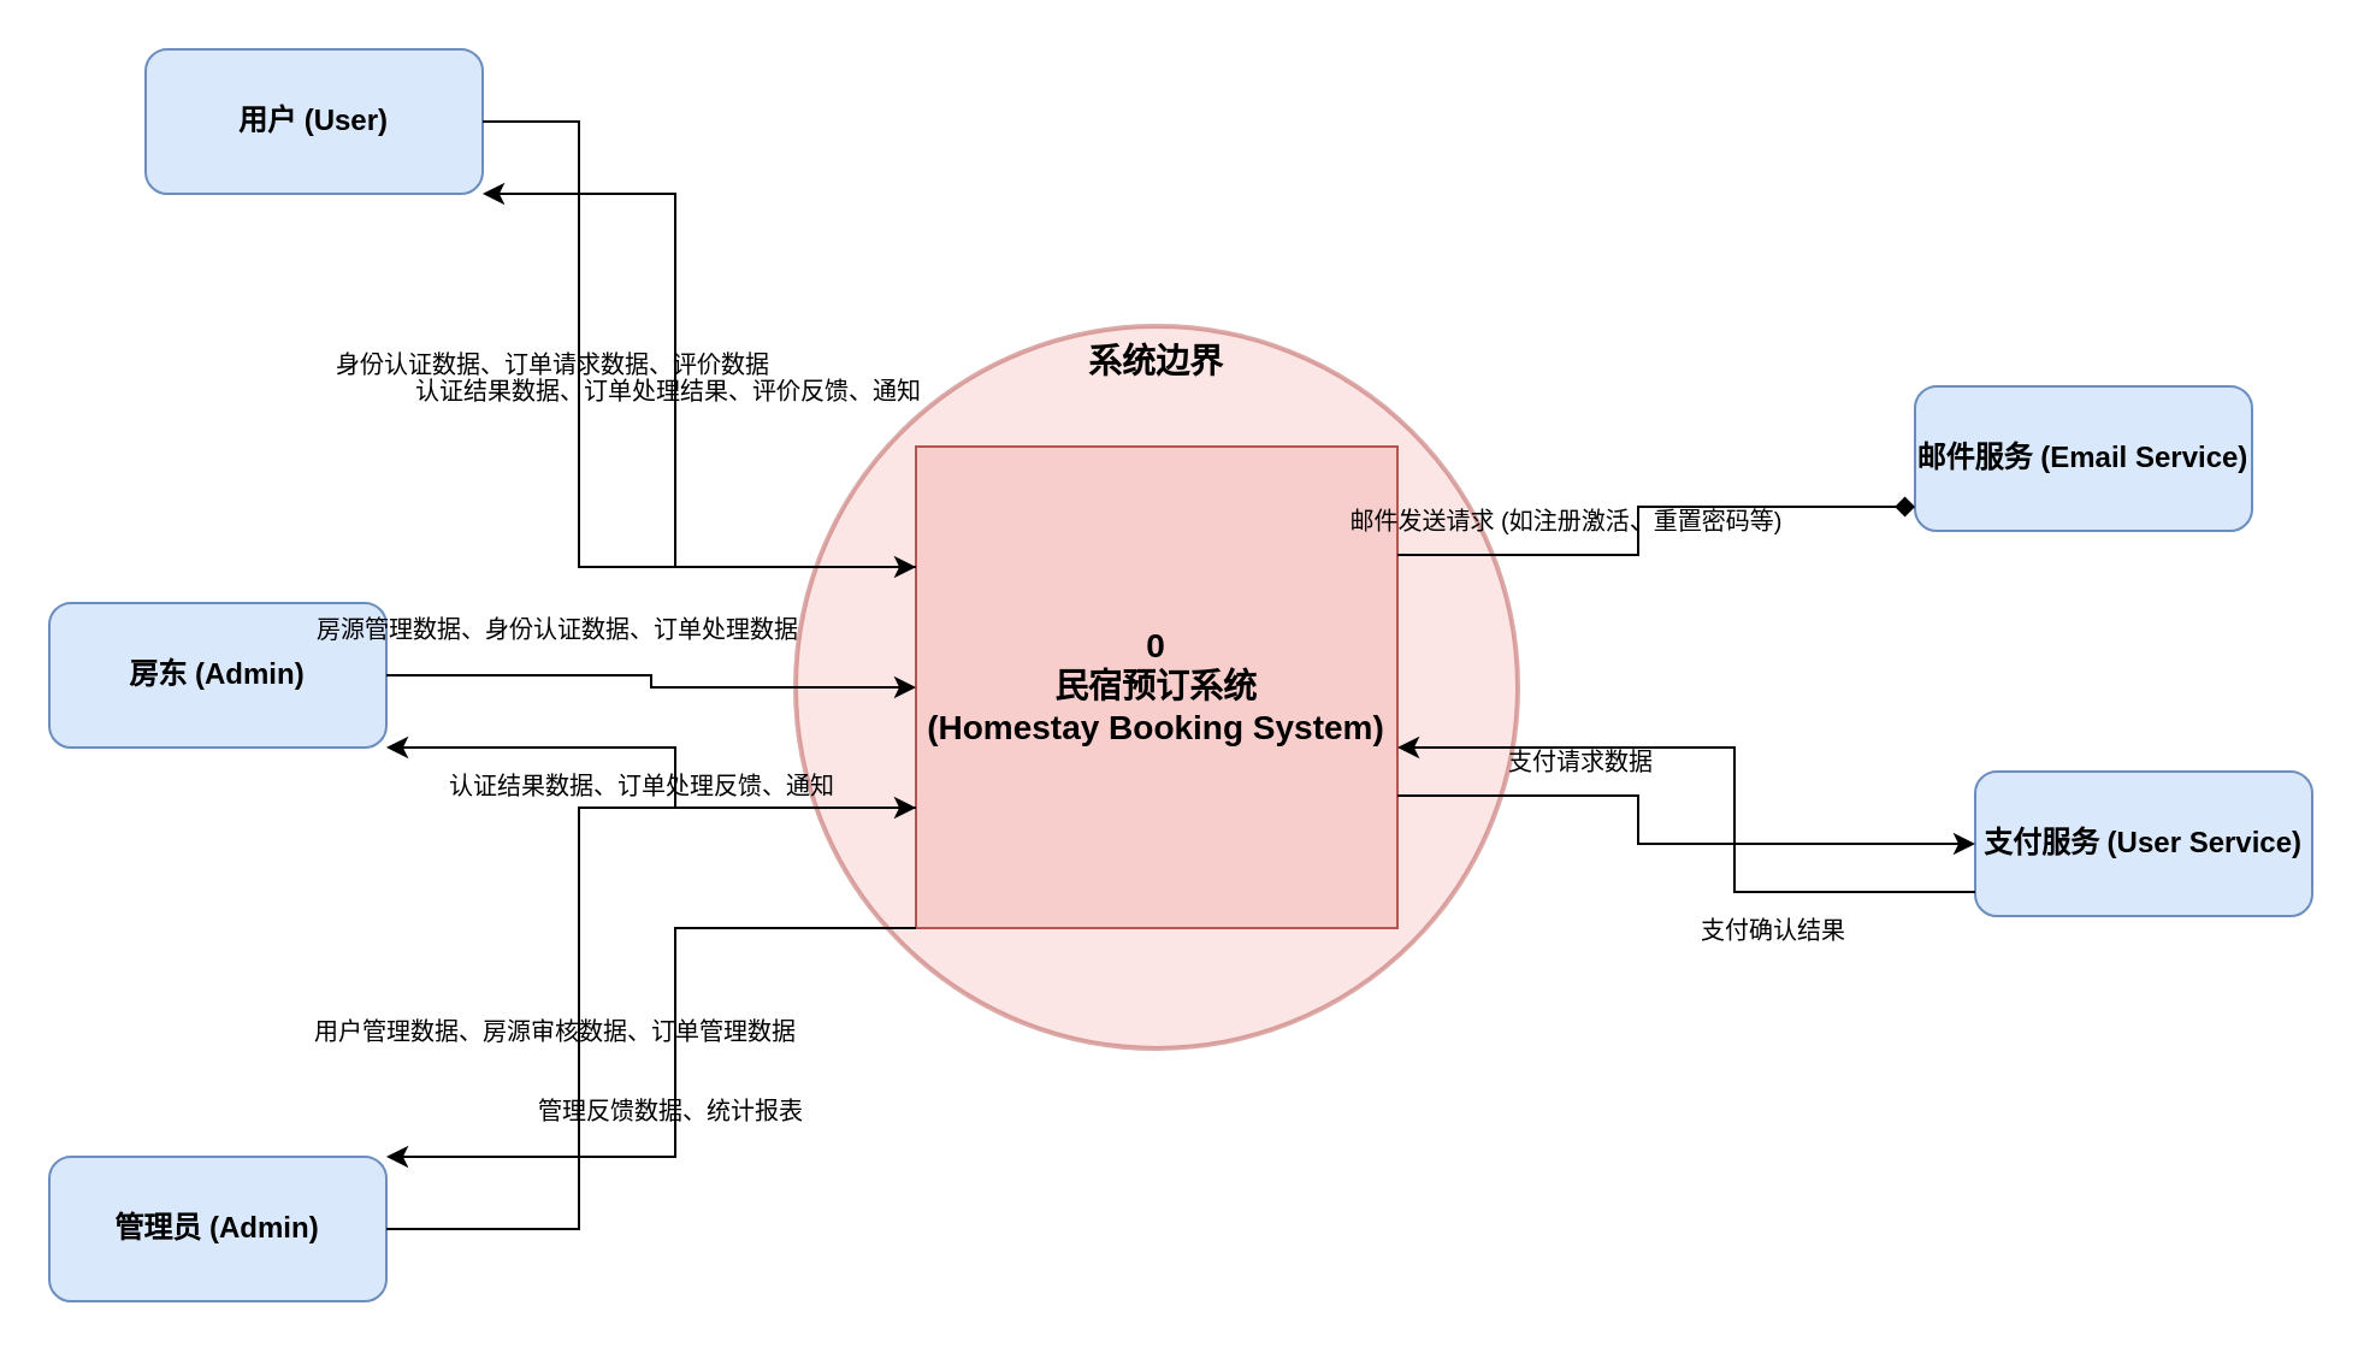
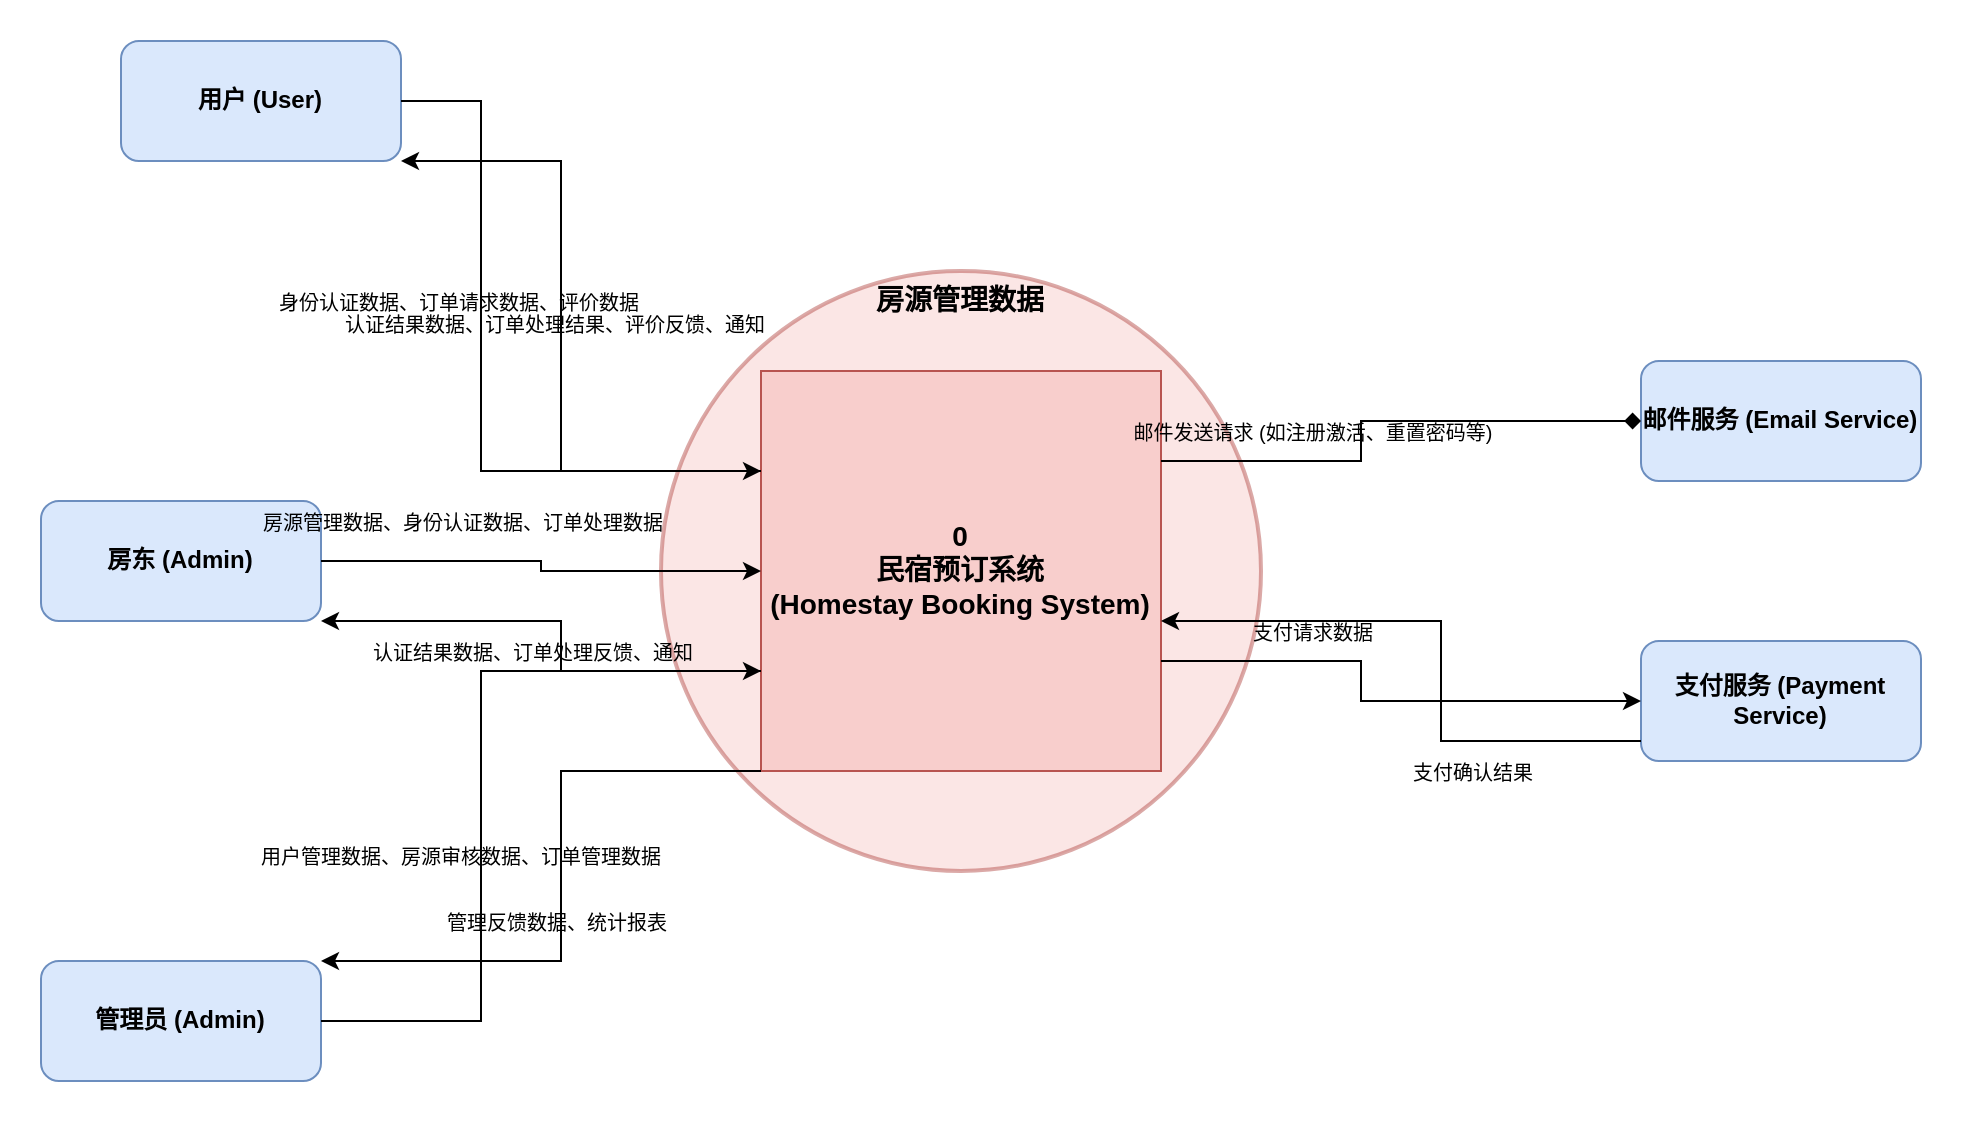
  <mxCell id="0" />
  <mxCell id="1" parent="0" />
- <mxCell id="2" value="系统边界" style="ellipse;whiteSpace=wrap;html=1;aspect=fixed;fontSize=14;fontStyle=1;verticalAlign=top;fillColor=#f8cecc;strokeColor=#b85450;opacity=50;strokeWidth=2;perimeterSpacing=0;" vertex="1" parent="1"><mxGeometry x="330" y="135" width="300" height="300" as="geometry" /></mxCell>
+ <mxCell id="2" value="房源管理数据" style="ellipse;whiteSpace=wrap;html=1;aspect=fixed;fontSize=14;fontStyle=1;verticalAlign=top;fillColor=#f8cecc;strokeColor=#b85450;opacity=50;strokeWidth=2;perimeterSpacing=0;" vertex="1" parent="1"><mxGeometry x="330" y="135" width="300" height="300" as="geometry" /></mxCell>
  <mxCell id="3" value="用户 (User)" style="shape=rectangle;rounded=1;whiteSpace=wrap;html=1;fontSize=12;fontStyle=1;fillColor=#dae8fc;strokeColor=#6c8ebf;" parent="1" vertex="1"><mxGeometry x="60" y="20" width="140" height="60" as="geometry" /></mxCell>
  <mxCell id="4" value="房东 (Admin)" style="shape=rectangle;rounded=1;whiteSpace=wrap;html=1;fontSize=12;fontStyle=1;fillColor=#dae8fc;strokeColor=#6c8ebf;" parent="1" vertex="1"><mxGeometry x="20" y="250" width="140" height="60" as="geometry" /></mxCell>
  <mxCell id="5" value="管理员 (Admin)" style="shape=rectangle;rounded=1;whiteSpace=wrap;html=1;fontSize=12;fontStyle=1;fillColor=#dae8fc;strokeColor=#6c8ebf;" parent="1" vertex="1"><mxGeometry x="20" y="480" width="140" height="60" as="geometry" /></mxCell>
- <mxCell id="6" value="邮件服务 (Email Service)" style="shape=rectangle;rounded=1;whiteSpace=wrap;html=1;fontSize=12;fontStyle=1;fillColor=#dae8fc;strokeColor=#6c8ebf;" parent="1" vertex="1"><mxGeometry x="795" y="160" width="140" height="60" as="geometry" /></mxCell>
- <mxCell id="7" value="支付服务 (User Service)" style="shape=rectangle;rounded=1;whiteSpace=wrap;html=1;fontSize=12;fontStyle=1;fillColor=#dae8fc;strokeColor=#6c8ebf;" vertex="1" parent="1"><mxGeometry x="820" y="320" width="140" height="60" as="geometry" /></mxCell>
+ <mxCell id="6" value="邮件服务 (Email Service)" style="shape=rectangle;rounded=1;whiteSpace=wrap;html=1;fontSize=12;fontStyle=1;fillColor=#dae8fc;strokeColor=#6c8ebf;" parent="1" vertex="1"><mxGeometry x="820" y="180" width="140" height="60" as="geometry" /></mxCell>
+ <mxCell id="7" value="支付服务 (Payment Service)" style="shape=rectangle;rounded=1;whiteSpace=wrap;html=1;fontSize=12;fontStyle=1;fillColor=#dae8fc;strokeColor=#6c8ebf;" vertex="1" parent="1"><mxGeometry x="820" y="320" width="140" height="60" as="geometry" /></mxCell>
  <mxCell id="8" value="0&#10;民宿预订系统&#10;(Homestay Booking System)" style="whiteSpace=wrap;html=1;aspect=fixed;fontSize=14;fontStyle=1;verticalAlign=middle;fillColor=#f8cecc;strokeColor=#b85450;rounded=0;" parent="1" vertex="1"><mxGeometry x="380" y="185" width="200" height="200" as="geometry" /></mxCell>
  <mxCell id="9" value="" style="edgeStyle=orthogonalEdgeStyle;rounded=0;orthogonalLoop=1;jettySize=auto;html=1;endArrow=classic;endFill=1;" parent="1" source="3" target="8" edge="1"><mxGeometry relative="1" as="geometry"><mxPoint x="170" y="50" as="sourcePoint" /><Array as="points"><mxPoint x="240" y="50" /><mxPoint x="240" y="235" /></Array></mxGeometry></mxCell>
  <mxCell id="10" value="身份认证数据、订单请求数据、评价数据" style="edgeLabel;html=1;align=center;verticalAlign=middle;resizable=0;points=[];fontSize=10;labelBackgroundColor=none;" parent="9" vertex="1" connectable="0"><mxGeometry x="-0.25" y="-2" relative="1" as="geometry"><mxPoint x="-10" y="3" as="offset" /></mxGeometry></mxCell>
  <mxCell id="11" value="" style="edgeStyle=orthogonalEdgeStyle;rounded=0;orthogonalLoop=1;jettySize=auto;html=1;endArrow=classic;endFill=1;" parent="1" source="8" target="3" edge="1"><mxGeometry relative="1" as="geometry"><mxPoint x="380" y="235" as="sourcePoint" /><Array as="points"><mxPoint x="280" y="235" /><mxPoint x="280" y="80" /></Array></mxGeometry></mxCell>
  <mxCell id="12" value="认证结果数据、订单处理结果、评价反馈、通知" style="edgeLabel;html=1;align=center;verticalAlign=middle;resizable=0;points=[];fontSize=10;labelBackgroundColor=none;" parent="11" vertex="1" connectable="0"><mxGeometry x="-0.05" y="-1" relative="1" as="geometry"><mxPoint x="-5" y="-15" as="offset" /></mxGeometry></mxCell>
  <mxCell id="13" value="" style="edgeStyle=orthogonalEdgeStyle;rounded=0;orthogonalLoop=1;jettySize=auto;html=1;endArrow=classic;endFill=1;" parent="1" source="4" target="8" edge="1"><mxGeometry relative="1" as="geometry"><mxPoint x="170" y="280" as="sourcePoint" /></mxGeometry></mxCell>
  <mxCell id="14" value="房源管理数据、身份认证数据、订单处理数据" style="edgeLabel;html=1;align=center;verticalAlign=middle;resizable=0;points=[];fontSize=10;labelBackgroundColor=none;" parent="13" vertex="1" connectable="0"><mxGeometry x="-0.5" y="-2" relative="1" as="geometry"><mxPoint x="14" y="-22" as="offset" /></mxGeometry></mxCell>
  <mxCell id="15" value="" style="edgeStyle=orthogonalEdgeStyle;rounded=0;orthogonalLoop=1;jettySize=auto;html=1;endArrow=classic;endFill=1;" parent="1" source="8" target="4" edge="1"><mxGeometry relative="1" as="geometry"><mxPoint x="380" y="335" as="sourcePoint" /><Array as="points"><mxPoint x="280" y="335" /><mxPoint x="280" y="310" /></Array></mxGeometry></mxCell>
  <mxCell id="16" value="认证结果数据、订单处理反馈、通知" style="edgeLabel;html=1;align=center;verticalAlign=middle;resizable=0;points=[];fontSize=10;labelBackgroundColor=none;" parent="15" vertex="1" connectable="0"><mxGeometry x="0.1" relative="1" as="geometry"><mxPoint x="-5" y="15" as="offset" /></mxGeometry></mxCell>
  <mxCell id="17" value="" style="edgeStyle=orthogonalEdgeStyle;rounded=0;orthogonalLoop=1;jettySize=auto;html=1;endArrow=classic;endFill=1;" parent="1" source="5" target="8" edge="1"><mxGeometry relative="1" as="geometry"><mxPoint x="170" y="510" as="sourcePoint" /><Array as="points"><mxPoint x="240" y="510" /><mxPoint x="240" y="335" /></Array></mxGeometry></mxCell>
  <mxCell id="18" value="用户管理数据、房源审核数据、订单管理数据" style="edgeLabel;html=1;align=center;verticalAlign=middle;resizable=0;points=[];fontSize=10;labelBackgroundColor=none;" parent="17" vertex="1" connectable="0"><mxGeometry x="-0.25" y="1" relative="1" as="geometry"><mxPoint x="-10" y="-15" as="offset" /></mxGeometry></mxCell>
  <mxCell id="19" value="" style="edgeStyle=orthogonalEdgeStyle;rounded=0;orthogonalLoop=1;jettySize=auto;html=1;endArrow=classic;endFill=1;" parent="1" source="8" target="5" edge="1"><mxGeometry relative="1" as="geometry"><mxPoint x="380" y="385" as="sourcePoint" /><Array as="points"><mxPoint x="280" y="385" /><mxPoint x="280" y="480" /></Array></mxGeometry></mxCell>
  <mxCell id="20" value="管理反馈数据、统计报表" style="edgeLabel;html=1;align=center;verticalAlign=middle;resizable=0;points=[];fontSize=10;labelBackgroundColor=none;" parent="19" vertex="1" connectable="0"><mxGeometry x="0.05" y="2" relative="1" as="geometry"><mxPoint x="-5" y="10" as="offset" /></mxGeometry></mxCell>
  <mxCell id="21" value="" style="edgeStyle=orthogonalEdgeStyle;rounded=0;orthogonalLoop=1;jettySize=auto;html=1;endArrow=diamond;endFill=1;" parent="1" source="8" target="6" edge="1"><mxGeometry relative="1" as="geometry"><mxPoint x="580" y="280" as="sourcePoint" /><Array as="points"><mxPoint x="680" y="230" /><mxPoint x="680" y="210" /></Array></mxGeometry></mxCell>
  <mxCell id="22" value="邮件发送请求 (如注册激活、重置密码等)" style="edgeLabel;html=1;align=center;verticalAlign=middle;resizable=0;points=[];fontSize=10;labelBackgroundColor=none;" parent="21" vertex="1" connectable="0"><mxGeometry x="-0.5" y="-1" relative="1" as="geometry"><mxPoint x="10" y="-16" as="offset" /></mxGeometry></mxCell>
  <mxCell id="23" value="" style="edgeStyle=orthogonalEdgeStyle;rounded=0;orthogonalLoop=1;jettySize=auto;html=1;endArrow=classic;endFill=1;" edge="1" parent="1" source="8" target="7"><mxGeometry relative="1" as="geometry"><mxPoint x="580" y="340" as="sourcePoint" /><Array as="points"><mxPoint x="680" y="330" /><mxPoint x="680" y="350" /></Array></mxGeometry></mxCell>
  <mxCell id="24" value="支付请求数据" style="edgeLabel;html=1;align=center;verticalAlign=middle;resizable=0;points=[];fontSize=10;labelBackgroundColor=none;" vertex="1" connectable="0" parent="23"><mxGeometry x="-0.5" y="-1" relative="1" as="geometry"><mxPoint x="10" y="-16" as="offset" /></mxGeometry></mxCell>
  <mxCell id="25" value="" style="edgeStyle=orthogonalEdgeStyle;rounded=0;orthogonalLoop=1;jettySize=auto;html=1;endArrow=classic;endFill=1;" edge="1" parent="1" source="7" target="8"><mxGeometry relative="1" as="geometry"><mxPoint x="820" y="370" as="sourcePoint" /><Array as="points"><mxPoint x="720" y="370" /><mxPoint x="720" y="310" /></Array></mxGeometry></mxCell>
  <mxCell id="26" value="支付确认结果" style="edgeLabel;html=1;align=center;verticalAlign=middle;resizable=0;points=[];fontSize=10;labelBackgroundColor=none;" vertex="1" connectable="0" parent="25"><mxGeometry x="-0.5" y="-1" relative="1" as="geometry"><mxPoint x="-10" y="16" as="offset" /></mxGeometry></mxCell>
